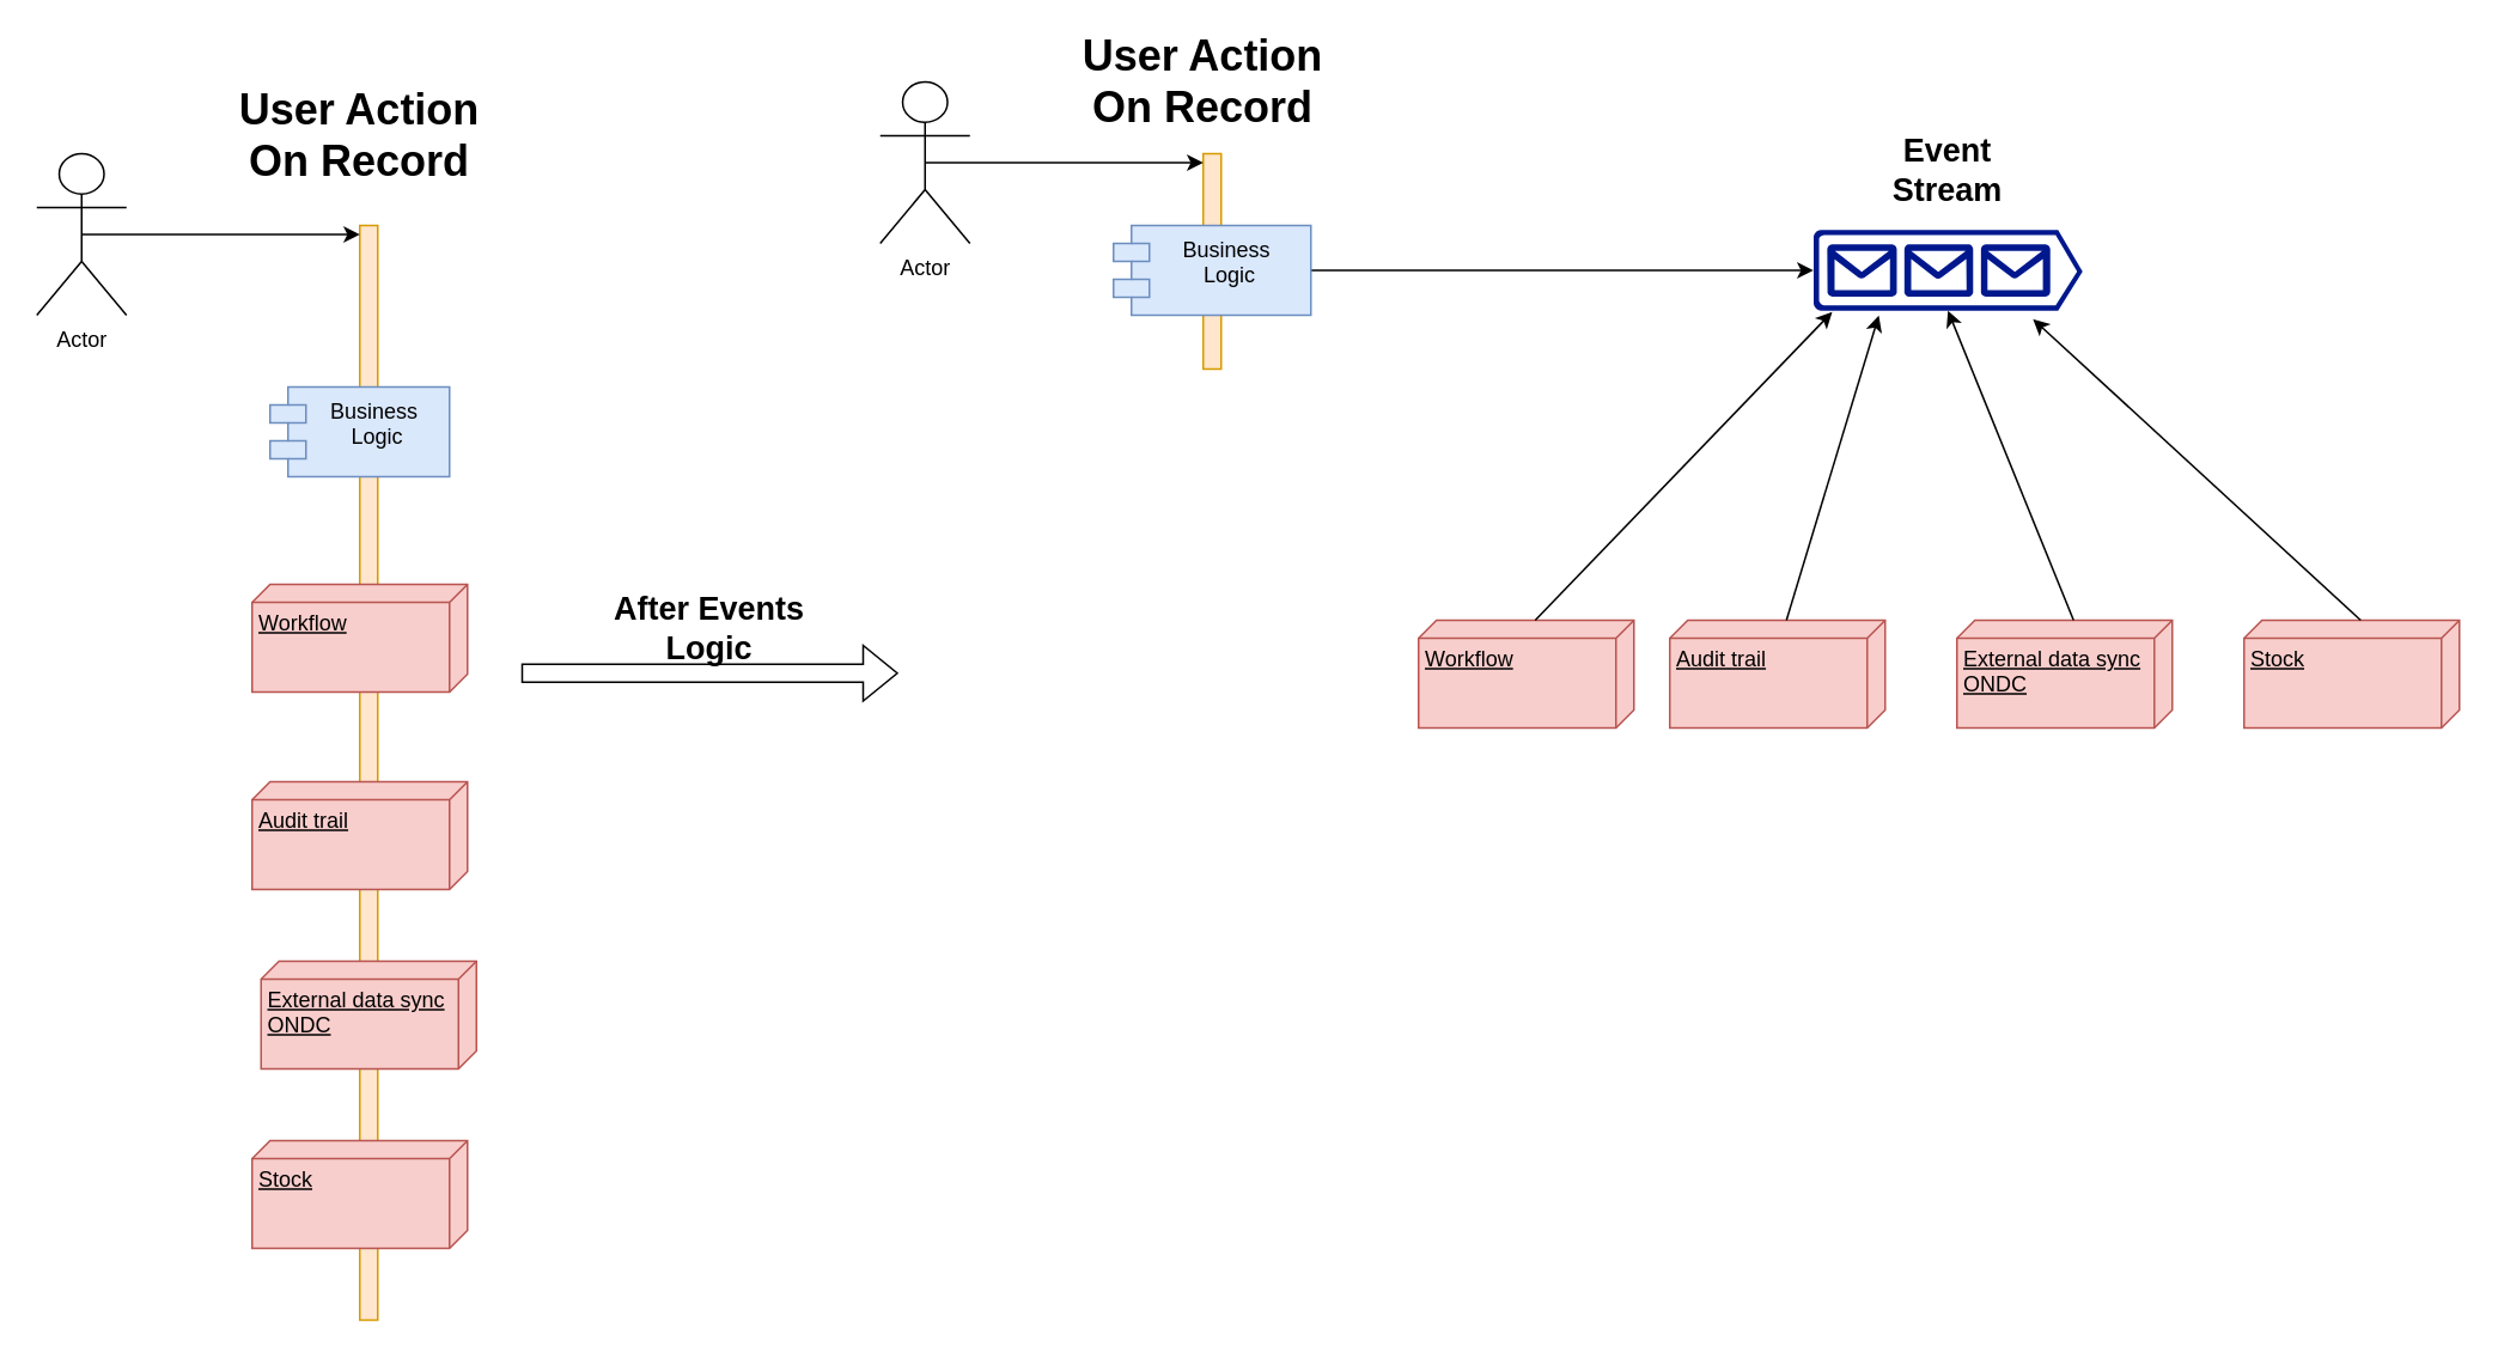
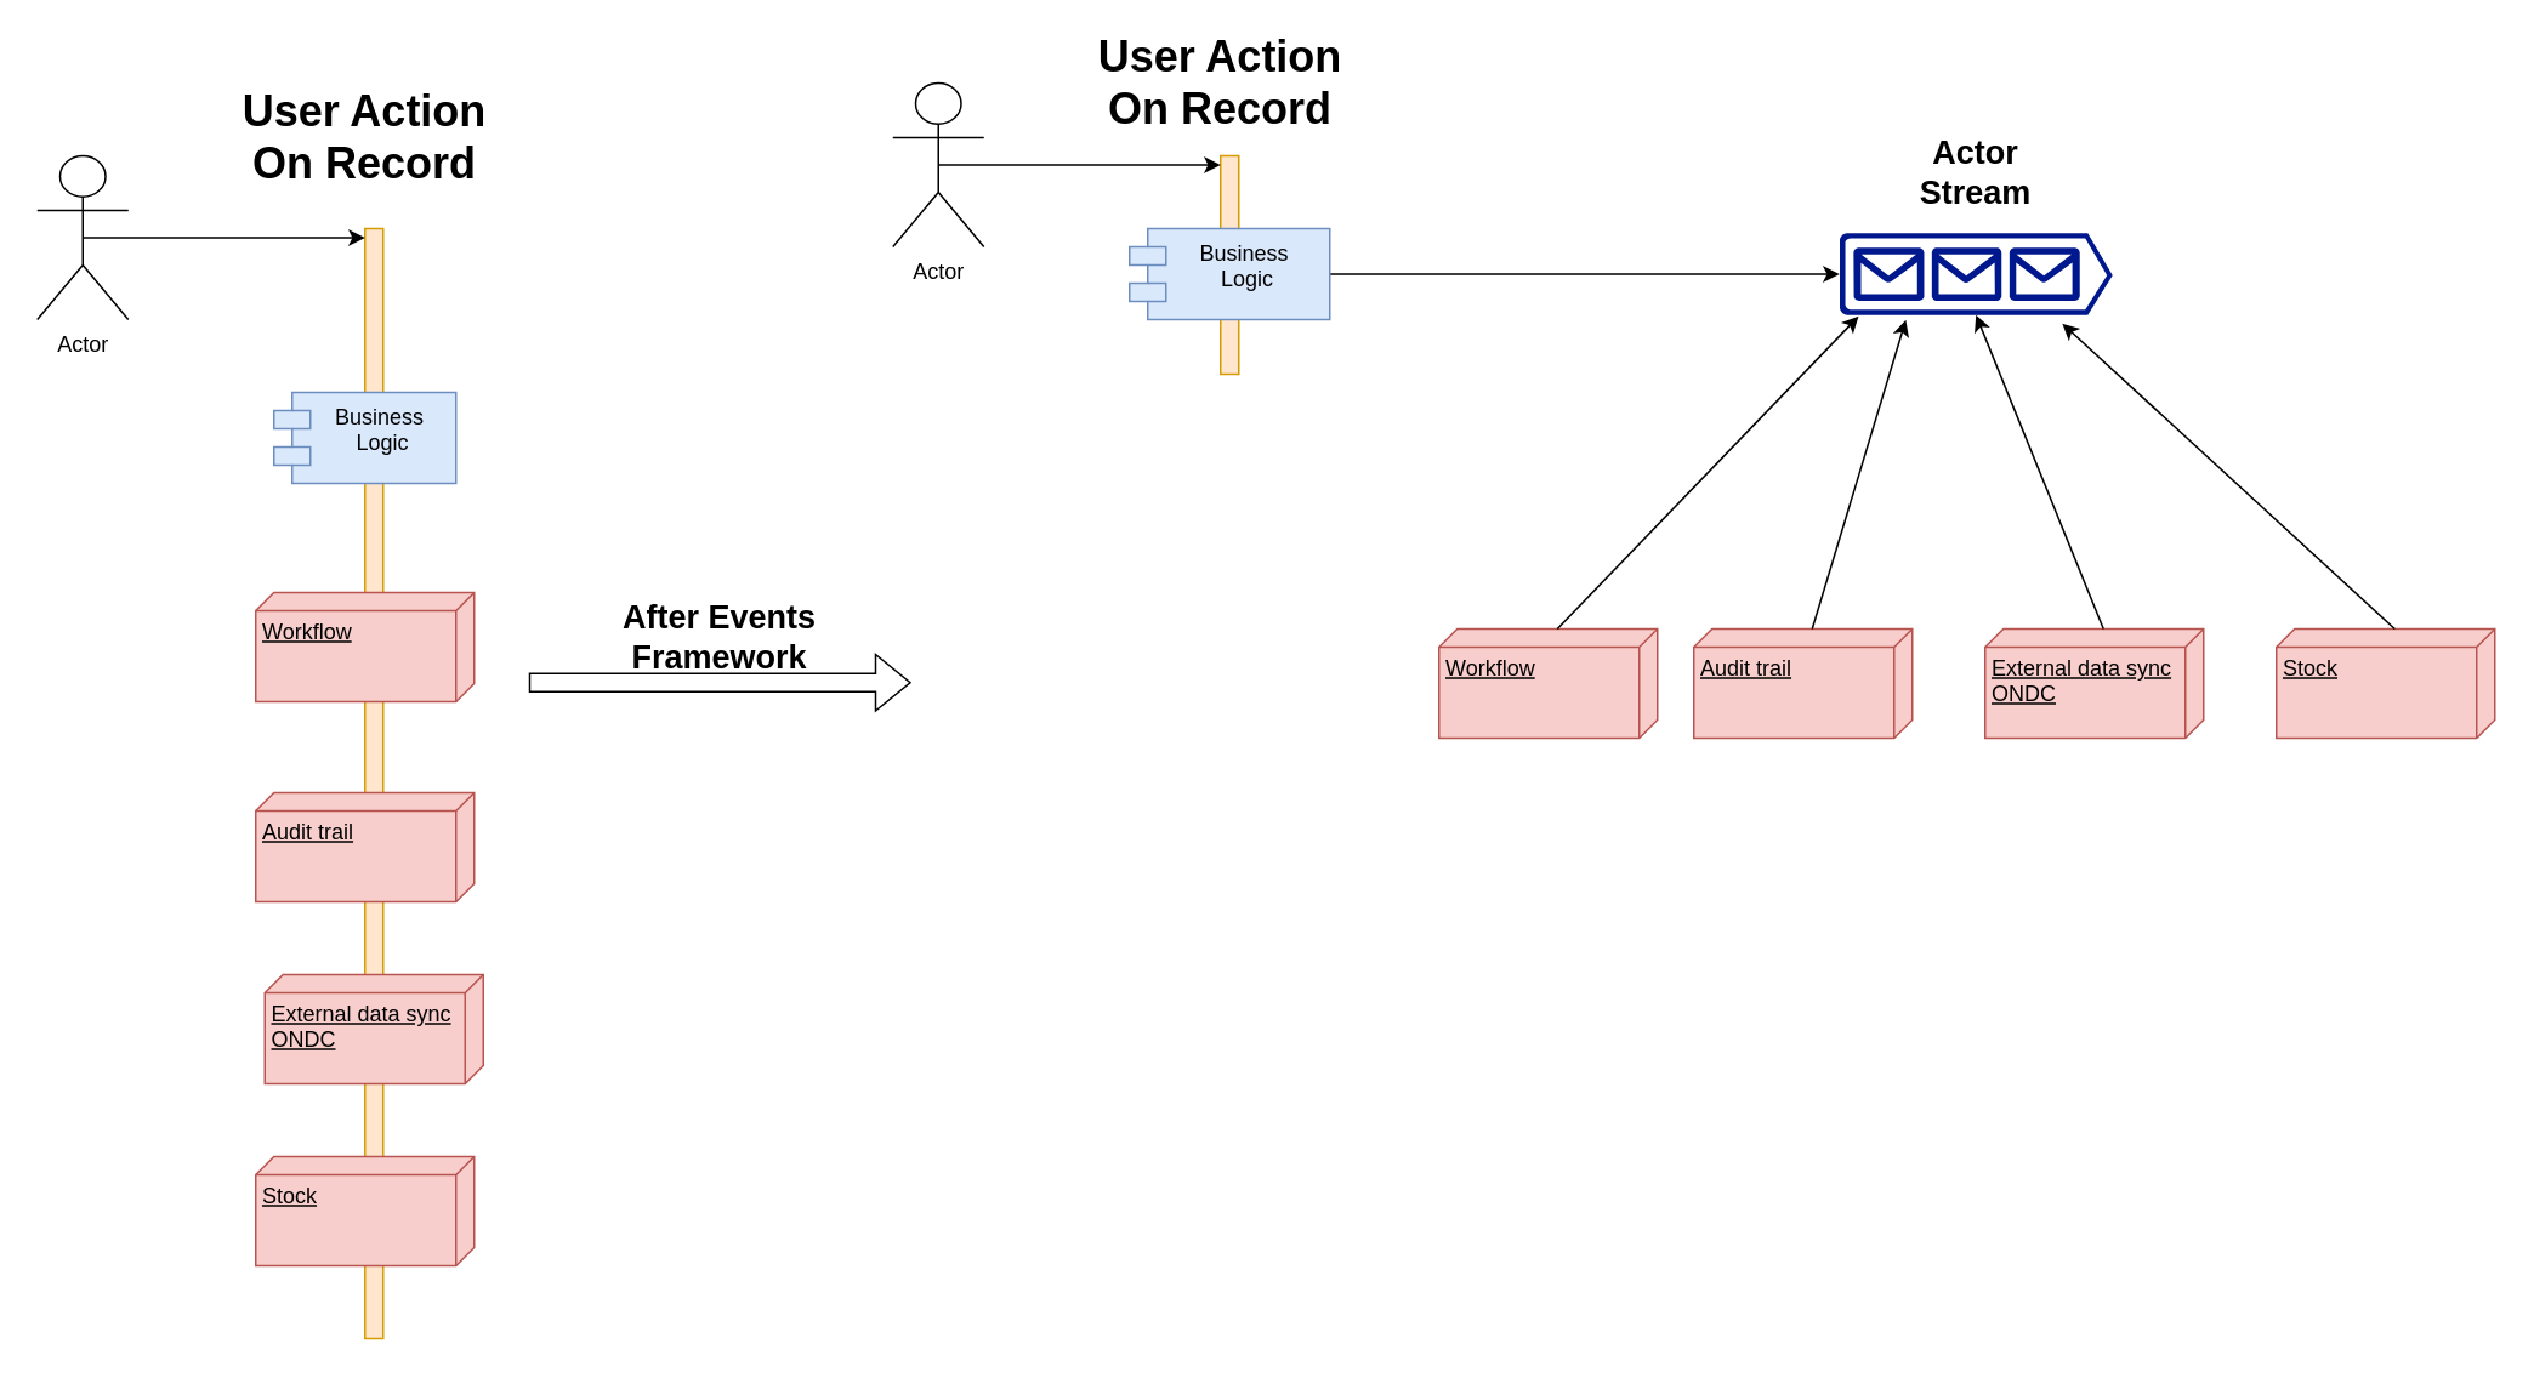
  <mxCell id="0" />
  <mxCell id="1" parent="0" />
  <mxCell id="2" value="Actor" style="shape=umlActor;verticalLabelPosition=bottom;verticalAlign=top;html=1;" vertex="1" parent="1"><mxGeometry x="20" y="80" width="50" height="90" as="geometry" /></mxCell>
  <mxCell id="3" value="" style="html=1;points=[[0,0,0,0,5],[0,1,0,0,-5],[1,0,0,0,5],[1,1,0,0,-5]];perimeter=orthogonalPerimeter;outlineConnect=0;targetShapes=umlLifeline;portConstraint=eastwest;newEdgeStyle={&quot;curved&quot;:0,&quot;rounded&quot;:0};fillColor=#ffe6cc;strokeColor=#d79b00;" vertex="1" parent="1"><mxGeometry x="200" y="120" width="10" height="610" as="geometry" /></mxCell>
  <mxCell id="4" style="edgeStyle=orthogonalEdgeStyle;rounded=0;orthogonalLoop=1;jettySize=auto;html=1;exitX=0.5;exitY=0.5;exitDx=0;exitDy=0;exitPerimeter=0;entryX=0;entryY=0;entryDx=0;entryDy=5;entryPerimeter=0;" edge="1" parent="1" source="2" target="3"><mxGeometry relative="1" as="geometry" /></mxCell>
  <mxCell id="5" value="Workflow" style="verticalAlign=top;align=left;spacingTop=8;spacingLeft=2;spacingRight=12;shape=cube;size=10;direction=south;fontStyle=4;html=1;whiteSpace=wrap;fillColor=#f8cecc;strokeColor=#b85450;" vertex="1" parent="1"><mxGeometry x="140" y="320" width="120" height="60" as="geometry" /></mxCell>
  <mxCell id="6" value="Audit trail" style="verticalAlign=top;align=left;spacingTop=8;spacingLeft=2;spacingRight=12;shape=cube;size=10;direction=south;fontStyle=4;html=1;whiteSpace=wrap;fillColor=#f8cecc;strokeColor=#b85450;" vertex="1" parent="1"><mxGeometry x="140" y="430" width="120" height="60" as="geometry" /></mxCell>
  <mxCell id="7" value="Stock" style="verticalAlign=top;align=left;spacingTop=8;spacingLeft=2;spacingRight=12;shape=cube;size=10;direction=south;fontStyle=4;html=1;whiteSpace=wrap;fillColor=#f8cecc;strokeColor=#b85450;" vertex="1" parent="1"><mxGeometry x="140" y="630" width="120" height="60" as="geometry" /></mxCell>
  <mxCell id="8" value="External data sync&lt;div&gt;ONDC&lt;/div&gt;" style="verticalAlign=top;align=left;spacingTop=8;spacingLeft=2;spacingRight=12;shape=cube;size=10;direction=south;fontStyle=4;html=1;whiteSpace=wrap;fillColor=#f8cecc;strokeColor=#b85450;" vertex="1" parent="1"><mxGeometry x="145" y="530" width="120" height="60" as="geometry" /></mxCell>
  <mxCell id="9" value="Business&amp;nbsp;&lt;div&gt;Logic&lt;/div&gt;" style="shape=module;align=left;spacingLeft=20;align=center;verticalAlign=top;whiteSpace=wrap;html=1;fillColor=#dae8fc;strokeColor=#6c8ebf;" vertex="1" parent="1"><mxGeometry x="150" y="210" width="100" height="50" as="geometry" /></mxCell>
  <mxCell id="10" value="" style="shape=flexArrow;endArrow=classic;html=1;rounded=0;" edge="1" parent="1"><mxGeometry width="50" height="50" relative="1" as="geometry"><mxPoint x="290" y="369.5" as="sourcePoint" /><mxPoint x="500" y="369.5" as="targetPoint" /></mxGeometry></mxCell>
  <mxCell id="11" value="Actor" style="shape=umlActor;verticalLabelPosition=bottom;verticalAlign=top;html=1;" vertex="1" parent="1"><mxGeometry x="490" y="40" width="50" height="90" as="geometry" /></mxCell>
  <mxCell id="12" value="" style="html=1;points=[[0,0,0,0,5],[0,1,0,0,-5],[1,0,0,0,5],[1,1,0,0,-5]];perimeter=orthogonalPerimeter;outlineConnect=0;targetShapes=umlLifeline;portConstraint=eastwest;newEdgeStyle={&quot;curved&quot;:0,&quot;rounded&quot;:0};fillColor=#ffe6cc;strokeColor=#d79b00;" vertex="1" parent="1"><mxGeometry x="670" y="80" width="10" height="120" as="geometry" /></mxCell>
  <mxCell id="13" style="edgeStyle=orthogonalEdgeStyle;rounded=0;orthogonalLoop=1;jettySize=auto;html=1;exitX=0.5;exitY=0.5;exitDx=0;exitDy=0;exitPerimeter=0;entryX=0;entryY=0;entryDx=0;entryDy=5;entryPerimeter=0;" edge="1" parent="1" source="11" target="12"><mxGeometry relative="1" as="geometry" /></mxCell>
  <mxCell id="14" value="Workflow" style="verticalAlign=top;align=left;spacingTop=8;spacingLeft=2;spacingRight=12;shape=cube;size=10;direction=south;fontStyle=4;html=1;whiteSpace=wrap;fillColor=#f8cecc;strokeColor=#b85450;" vertex="1" parent="1"><mxGeometry x="790" y="340" width="120" height="60" as="geometry" /></mxCell>
  <mxCell id="15" value="Audit trail" style="verticalAlign=top;align=left;spacingTop=8;spacingLeft=2;spacingRight=12;shape=cube;size=10;direction=south;fontStyle=4;html=1;whiteSpace=wrap;fillColor=#f8cecc;strokeColor=#b85450;" vertex="1" parent="1"><mxGeometry x="930" y="340" width="120" height="60" as="geometry" /></mxCell>
  <mxCell id="16" value="Stock" style="verticalAlign=top;align=left;spacingTop=8;spacingLeft=2;spacingRight=12;shape=cube;size=10;direction=south;fontStyle=4;html=1;whiteSpace=wrap;fillColor=#f8cecc;strokeColor=#b85450;" vertex="1" parent="1"><mxGeometry x="1250" y="340" width="120" height="60" as="geometry" /></mxCell>
  <mxCell id="17" value="External data sync&lt;div&gt;ONDC&lt;/div&gt;" style="verticalAlign=top;align=left;spacingTop=8;spacingLeft=2;spacingRight=12;shape=cube;size=10;direction=south;fontStyle=4;html=1;whiteSpace=wrap;fillColor=#f8cecc;strokeColor=#b85450;" vertex="1" parent="1"><mxGeometry x="1090" y="340" width="120" height="60" as="geometry" /></mxCell>
  <mxCell id="18" value="" style="edgeStyle=orthogonalEdgeStyle;rounded=0;orthogonalLoop=1;jettySize=auto;html=1;" edge="1" parent="1" source="19" target="20"><mxGeometry relative="1" as="geometry" /></mxCell>
  <mxCell id="19" value="Business&amp;nbsp;&lt;div&gt;Logic&lt;/div&gt;" style="shape=module;align=left;spacingLeft=20;align=center;verticalAlign=top;whiteSpace=wrap;html=1;fillColor=#dae8fc;strokeColor=#6c8ebf;" vertex="1" parent="1"><mxGeometry x="620" y="120" width="110" height="50" as="geometry" /></mxCell>
  <mxCell id="20" value="" style="sketch=0;aspect=fixed;pointerEvents=1;shadow=0;dashed=0;html=1;strokeColor=none;labelPosition=center;verticalLabelPosition=bottom;verticalAlign=top;align=center;fillColor=#00188D;shape=mxgraph.azure.queue_generic" vertex="1" parent="1"><mxGeometry x="1010" y="122.5" width="150" height="45" as="geometry" /></mxCell>
  <mxCell id="21" value="" style="endArrow=classic;html=1;rounded=0;exitX=0;exitY=0;exitDx=0;exitDy=55;exitPerimeter=0;entryX=0.07;entryY=1.015;entryDx=0;entryDy=0;entryPerimeter=0;" edge="1" parent="1" source="14" target="20"><mxGeometry width="50" height="50" relative="1" as="geometry"><mxPoint x="860" y="330" as="sourcePoint" /><mxPoint x="910" y="280" as="targetPoint" /></mxGeometry></mxCell>
  <mxCell id="22" value="" style="endArrow=classic;html=1;rounded=0;exitX=0;exitY=0;exitDx=0;exitDy=55;exitPerimeter=0;entryX=0.243;entryY=1.06;entryDx=0;entryDy=0;entryPerimeter=0;" edge="1" parent="1" source="15" target="20"><mxGeometry width="50" height="50" relative="1" as="geometry"><mxPoint x="990" y="310" as="sourcePoint" /><mxPoint x="1040" y="260" as="targetPoint" /></mxGeometry></mxCell>
  <mxCell id="23" value="" style="endArrow=classic;html=1;rounded=0;exitX=0;exitY=0;exitDx=0;exitDy=55;exitPerimeter=0;entryX=0.5;entryY=1;entryDx=0;entryDy=0;entryPerimeter=0;" edge="1" parent="1" source="17" target="20"><mxGeometry width="50" height="50" relative="1" as="geometry"><mxPoint x="1160" y="290" as="sourcePoint" /><mxPoint x="1210" y="240" as="targetPoint" /></mxGeometry></mxCell>
  <mxCell id="24" value="" style="endArrow=classic;html=1;rounded=0;exitX=0;exitY=0;exitDx=0;exitDy=55;exitPerimeter=0;entryX=0.816;entryY=1.104;entryDx=0;entryDy=0;entryPerimeter=0;" edge="1" parent="1" source="16" target="20"><mxGeometry width="50" height="50" relative="1" as="geometry"><mxPoint x="1275" y="230" as="sourcePoint" /><mxPoint x="1325" y="180" as="targetPoint" /></mxGeometry></mxCell>
- <mxCell id="25" value="&lt;h2&gt;&lt;b&gt;Event Stream&lt;/b&gt;&lt;/h2&gt;" style="text;html=1;align=center;verticalAlign=middle;whiteSpace=wrap;rounded=0;" vertex="1" parent="1"><mxGeometry x="1035" y="70" width="100" height="40" as="geometry" /></mxCell>
+ <mxCell id="25" value="&lt;h2&gt;&lt;b&gt;Actor Stream&lt;/b&gt;&lt;/h2&gt;" style="text;html=1;align=center;verticalAlign=middle;whiteSpace=wrap;rounded=0;" vertex="1" parent="1"><mxGeometry x="1035" y="70" width="100" height="40" as="geometry" /></mxCell>
  <mxCell id="26" value="&lt;h1&gt;User Action On Record&lt;/h1&gt;" style="text;html=1;align=center;verticalAlign=middle;whiteSpace=wrap;rounded=0;" vertex="1" parent="1"><mxGeometry x="600" y="20" width="140" height="40" as="geometry" /></mxCell>
  <mxCell id="27" value="&lt;h1&gt;&lt;b&gt;User Action On Record&lt;/b&gt;&lt;/h1&gt;" style="text;html=1;align=center;verticalAlign=middle;whiteSpace=wrap;rounded=0;" vertex="1" parent="1"><mxGeometry x="130" y="50" width="140" height="40" as="geometry" /></mxCell>
- <mxCell id="28" value="&lt;h2&gt;After Events Logic&lt;/h2&gt;" style="text;html=1;align=center;verticalAlign=middle;whiteSpace=wrap;rounded=0;" vertex="1" parent="1"><mxGeometry x="320" y="330" width="150" height="30" as="geometry" /></mxCell>
+ <mxCell id="28" value="&lt;h2&gt;After Events Framework&lt;/h2&gt;" style="text;html=1;align=center;verticalAlign=middle;whiteSpace=wrap;rounded=0;" vertex="1" parent="1"><mxGeometry x="320" y="330" width="150" height="30" as="geometry" /></mxCell>
